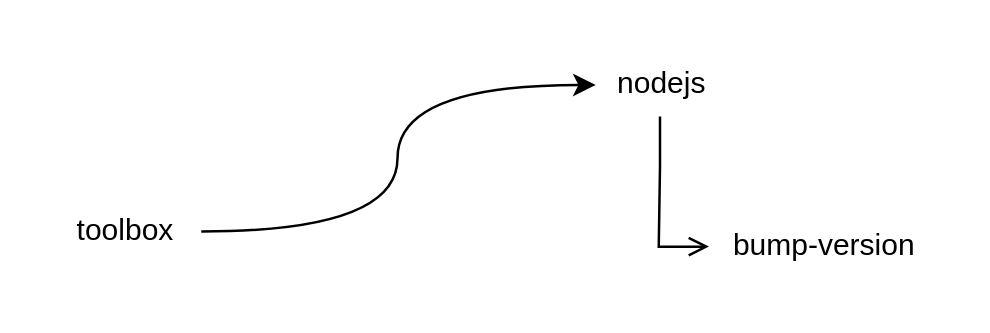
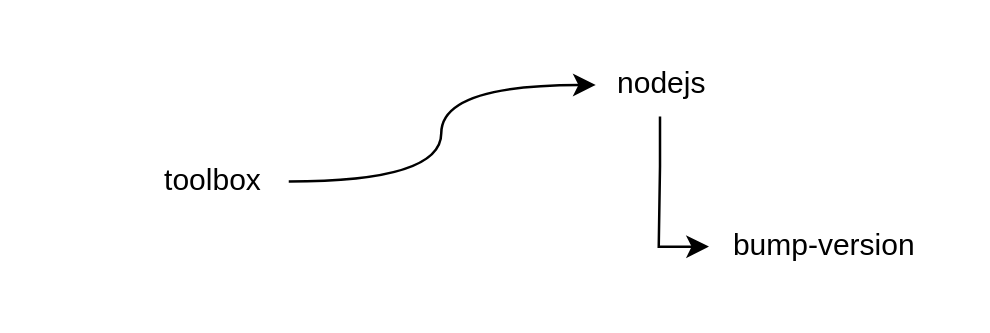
  <mxCell id="0" />
  <mxCell id="1" parent="0" />
  <mxCell id="2" style="edgeStyle=orthogonalEdgeStyle;rounded=0;hachureGap=4;orthogonalLoop=1;jettySize=auto;html=1;fontFamily=Architects Daughter;fontSource=https%3A%2F%2Ffonts.googleapis.com%2Fcss%3Ffamily%3DArchitects%2BDaughter;curved=1;entryX=0.015;entryY=0.515;entryDx=0;entryDy=0;entryPerimeter=0;" edge="1" parent="1" source="3" target="5"><mxGeometry relative="1" as="geometry"><mxPoint x="221" y="25" as="targetPoint" /></mxGeometry></mxCell>
- <mxCell id="3" value="toolbox" style="text;html=1;align=center;verticalAlign=middle;whiteSpace=wrap;rounded=0;" vertex="1" parent="1"><mxGeometry x="20" y="77" width="60" height="30" as="geometry" /></mxCell>
- <mxCell id="4" style="edgeStyle=orthogonalEdgeStyle;rounded=0;orthogonalLoop=1;jettySize=auto;html=1;fontFamily=Helvetica;fontSize=12;fontColor=default;entryX=0.001;entryY=0.502;entryDx=0;entryDy=0;entryPerimeter=0;endArrow=open;" edge="1" parent="1" source="5" target="6"><mxGeometry relative="1" as="geometry"><mxPoint x="365.667" y="33" as="targetPoint" /></mxGeometry></mxCell>
+ <mxCell id="3" value="toolbox" style="text;html=1;align=center;verticalAlign=middle;whiteSpace=wrap;rounded=0;" vertex="1" parent="1"><mxGeometry x="55" y="57" width="60" height="30" as="geometry" /></mxCell>
+ <mxCell id="4" style="edgeStyle=orthogonalEdgeStyle;rounded=0;orthogonalLoop=1;jettySize=auto;html=1;fontFamily=Helvetica;fontSize=12;fontColor=default;entryX=0.001;entryY=0.502;entryDx=0;entryDy=0;entryPerimeter=0;" edge="1" parent="1" source="5" target="6"><mxGeometry relative="1" as="geometry"><mxPoint x="365.667" y="33" as="targetPoint" /></mxGeometry></mxCell>
  <mxCell id="5" value="nodejs" style="text;html=1;align=center;verticalAlign=middle;resizable=0;points=[];autosize=1;strokeColor=none;fillColor=none;fontFamily=Helvetica;fontSize=12;fontColor=default;" vertex="1" parent="1"><mxGeometry x="237" y="20" width="53" height="26" as="geometry" /></mxCell>
  <mxCell id="6" value="bump-version" style="text;html=1;align=center;verticalAlign=middle;resizable=0;points=[];autosize=1;strokeColor=none;fillColor=none;fontFamily=Helvetica;fontSize=12;fontColor=default;" vertex="1" parent="1"><mxGeometry x="283" y="85" width="91" height="26" as="geometry" /></mxCell>
